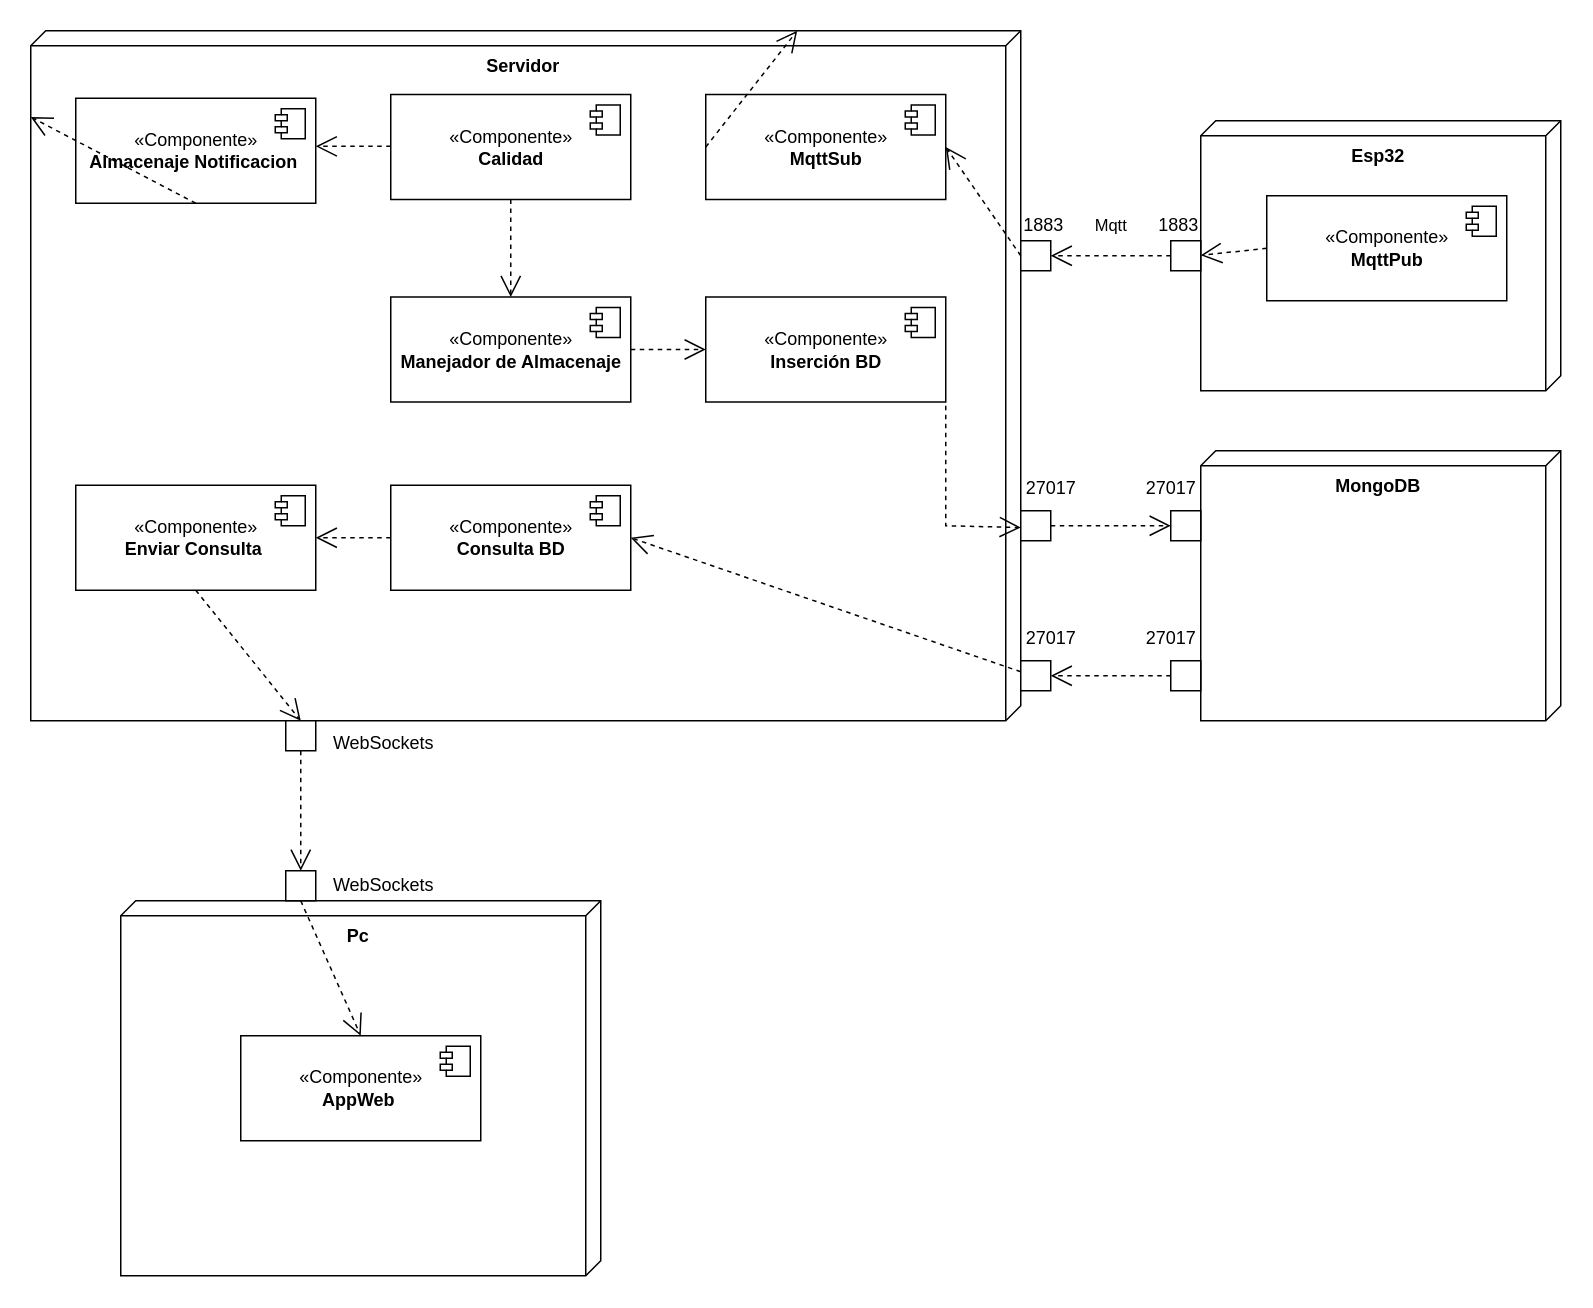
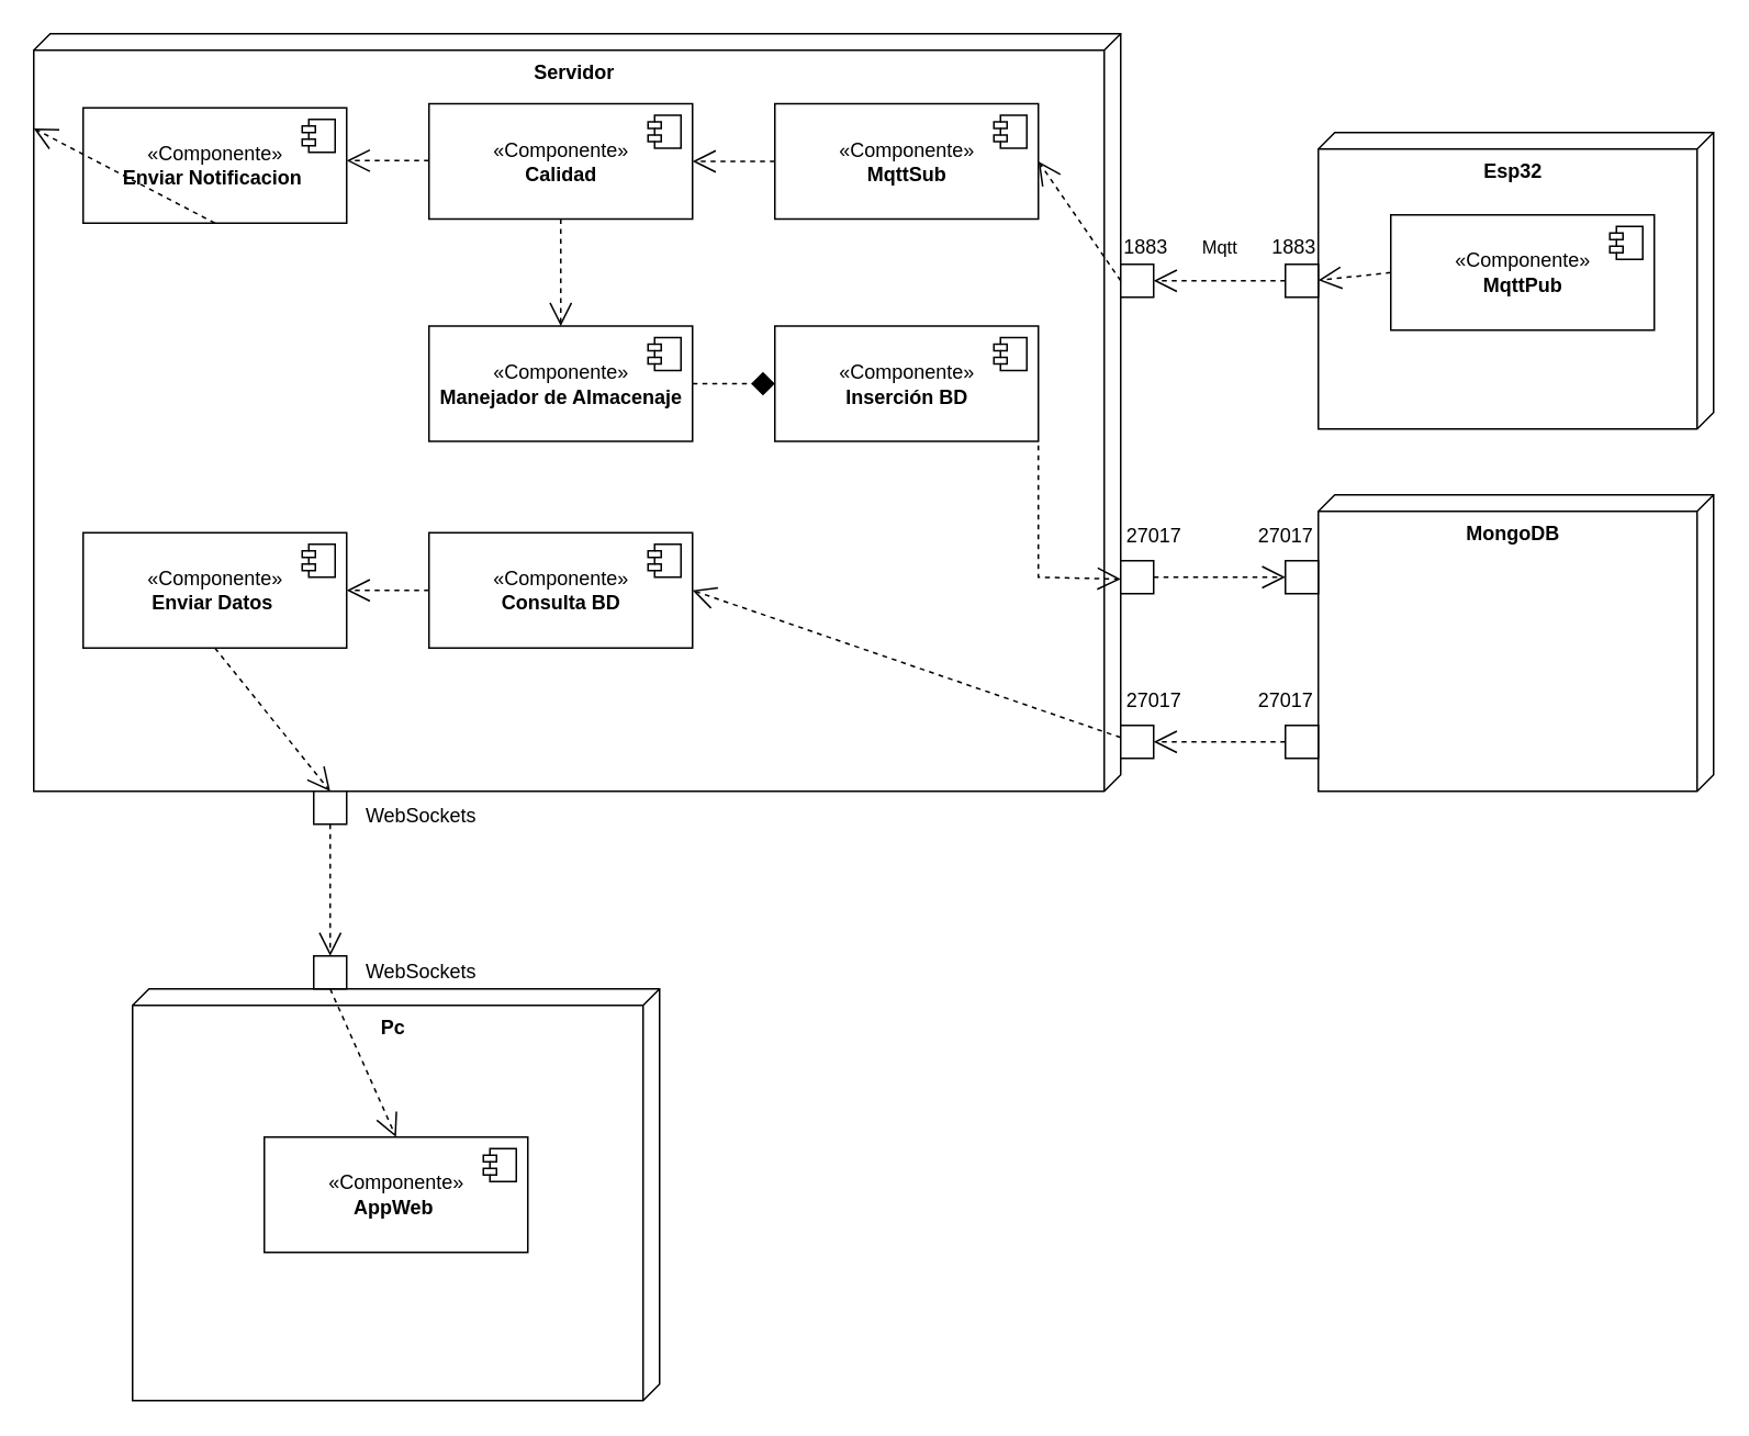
  <mxCell id="0" />
  <mxCell id="1" parent="0" />
  <mxCell id="2" value="&lt;b&gt;Servidor&lt;/b&gt;" style="verticalAlign=top;align=center;shape=cube;size=10;direction=south;fontStyle=0;html=1;boundedLbl=1;spacingLeft=5;" vertex="1" parent="1"><mxGeometry x="20" y="20" width="660" height="460" as="geometry" /></mxCell>
  <mxCell id="3" value="&lt;div style=&quot;&quot;&gt;&lt;b style=&quot;background-color: initial;&quot;&gt;Esp32&lt;/b&gt;&lt;/div&gt;" style="verticalAlign=top;align=center;shape=cube;size=10;direction=south;fontStyle=0;html=1;boundedLbl=1;spacingLeft=5;" vertex="1" parent="1"><mxGeometry x="800" y="80" width="240" height="180" as="geometry" /></mxCell>
  <mxCell id="4" value="" style="whiteSpace=wrap;html=1;aspect=fixed;" vertex="1" parent="1"><mxGeometry x="780" y="160" width="20" height="20" as="geometry" /></mxCell>
  <mxCell id="5" value="Mqtt" style="endArrow=open;endSize=12;dashed=1;html=1;rounded=0;entryX=1;entryY=0.5;entryDx=0;entryDy=0;exitX=0;exitY=0.5;exitDx=0;exitDy=0;" edge="1" parent="1" source="4" target="6"><mxGeometry y="-20" width="160" relative="1" as="geometry"><mxPoint x="730" y="30" as="sourcePoint" /><mxPoint x="890" y="30" as="targetPoint" /><mxPoint as="offset" /></mxGeometry></mxCell>
  <mxCell id="6" value="" style="whiteSpace=wrap;html=1;aspect=fixed;" vertex="1" parent="1"><mxGeometry x="680" y="160" width="20" height="20" as="geometry" /></mxCell>
  <mxCell id="7" value="1883" style="text;html=1;align=center;verticalAlign=middle;resizable=0;points=[];autosize=1;strokeColor=none;fillColor=none;" vertex="1" parent="1"><mxGeometry x="760" y="135" width="50" height="30" as="geometry" /></mxCell>
  <mxCell id="8" value="1883" style="text;html=1;align=center;verticalAlign=middle;resizable=0;points=[];autosize=1;strokeColor=none;fillColor=none;" vertex="1" parent="1"><mxGeometry x="670" y="135" width="50" height="30" as="geometry" /></mxCell>
  <mxCell id="9" value="" style="endArrow=open;endSize=12;dashed=1;html=1;rounded=0;entryX=1;entryY=0.5;entryDx=0;entryDy=0;exitX=0;exitY=0.5;exitDx=0;exitDy=0;" edge="1" parent="1" source="10"><mxGeometry x="-0.099" y="-20" width="160" relative="1" as="geometry"><mxPoint x="850" y="150" as="sourcePoint" /><mxPoint x="800" y="169.75" as="targetPoint" /><mxPoint as="offset" /></mxGeometry></mxCell>
  <mxCell id="10" value="«Componente»&lt;br&gt;&lt;b&gt;MqttPub&lt;/b&gt;" style="html=1;dropTarget=0;" vertex="1" parent="1"><mxGeometry x="844" y="130" width="160" height="70" as="geometry" /></mxCell>
  <mxCell id="11" value="" style="shape=module;jettyWidth=8;jettyHeight=4;" vertex="1" parent="10"><mxGeometry x="1" width="20" height="20" relative="1" as="geometry"><mxPoint x="-27" y="7" as="offset" /></mxGeometry></mxCell>
  <mxCell id="12" value="«Componente»&lt;br&gt;&lt;b&gt;MqttSub&lt;/b&gt;" style="html=1;dropTarget=0;" vertex="1" parent="1"><mxGeometry x="470" y="62.5" width="160" height="70" as="geometry" /></mxCell>
  <mxCell id="13" value="" style="shape=module;jettyWidth=8;jettyHeight=4;" vertex="1" parent="12"><mxGeometry x="1" width="20" height="20" relative="1" as="geometry"><mxPoint x="-27" y="7" as="offset" /></mxGeometry></mxCell>
  <mxCell id="14" value="" style="endArrow=open;endSize=12;dashed=1;html=1;rounded=0;entryX=1;entryY=0.5;entryDx=0;entryDy=0;exitX=0;exitY=0.5;exitDx=0;exitDy=0;" edge="1" parent="1" source="6" target="12"><mxGeometry x="-0.099" y="-20" width="160" relative="1" as="geometry"><mxPoint x="644" y="175.25" as="sourcePoint" /><mxPoint x="600" y="180" as="targetPoint" /><mxPoint as="offset" /></mxGeometry></mxCell>
  <mxCell id="15" value="«Componente»&lt;br&gt;&lt;b&gt;Calidad&lt;/b&gt;" style="html=1;dropTarget=0;" vertex="1" parent="1"><mxGeometry x="260" y="62.5" width="160" height="70" as="geometry" /></mxCell>
  <mxCell id="16" value="" style="shape=module;jettyWidth=8;jettyHeight=4;" vertex="1" parent="15"><mxGeometry x="1" width="20" height="20" relative="1" as="geometry"><mxPoint x="-27" y="7" as="offset" /></mxGeometry></mxCell>
  <mxCell id="17" value="«Componente»&lt;br&gt;&lt;b&gt;Manejador de Almacenaje&lt;/b&gt;" style="html=1;dropTarget=0;" vertex="1" parent="1"><mxGeometry x="260" y="197.5" width="160" height="70" as="geometry" /></mxCell>
  <mxCell id="18" value="" style="shape=module;jettyWidth=8;jettyHeight=4;" vertex="1" parent="17"><mxGeometry x="1" width="20" height="20" relative="1" as="geometry"><mxPoint x="-27" y="7" as="offset" /></mxGeometry></mxCell>
  <mxCell id="19" value="«Componente»&lt;br&gt;&lt;b&gt;Inserción BD&lt;/b&gt;" style="html=1;dropTarget=0;" vertex="1" parent="1"><mxGeometry x="470" y="197.5" width="160" height="70" as="geometry" /></mxCell>
  <mxCell id="20" value="" style="shape=module;jettyWidth=8;jettyHeight=4;" vertex="1" parent="19"><mxGeometry x="1" width="20" height="20" relative="1" as="geometry"><mxPoint x="-27" y="7" as="offset" /></mxGeometry></mxCell>
- <mxCell id="21" value="" style="endArrow=open;endSize=12;dashed=1;html=1;rounded=0;exitX=0;exitY=0.5;exitDx=0;exitDy=0;" edge="1" parent="1" source="12" target="2"><mxGeometry x="-0.099" y="-20" width="160" relative="1" as="geometry"><mxPoint x="480" y="180" as="sourcePoint" /><mxPoint x="430" y="110" as="targetPoint" /><mxPoint as="offset" /></mxGeometry></mxCell>
- <mxCell id="22" value="" style="endArrow=open;endSize=12;dashed=1;html=1;rounded=0;entryX=0;entryY=0.5;entryDx=0;entryDy=0;exitX=1;exitY=0.5;exitDx=0;exitDy=0;" edge="1" parent="1" source="17" target="19"><mxGeometry x="-0.099" y="-20" width="160" relative="1" as="geometry"><mxPoint x="480" y="110" as="sourcePoint" /><mxPoint x="430" y="110" as="targetPoint" /><mxPoint as="offset" /></mxGeometry></mxCell>
+ <mxCell id="21" value="" style="endArrow=open;endSize=12;dashed=1;html=1;rounded=0;entryX=1;entryY=0.5;entryDx=0;entryDy=0;exitX=0;exitY=0.5;exitDx=0;exitDy=0;" edge="1" parent="1" source="12" target="15"><mxGeometry x="-0.099" y="-20" width="160" relative="1" as="geometry"><mxPoint x="480" y="180" as="sourcePoint" /><mxPoint x="430" y="110" as="targetPoint" /><mxPoint as="offset" /></mxGeometry></mxCell>
+ <mxCell id="22" value="" style="endArrow=diamond;endSize=12;dashed=1;html=1;rounded=0;entryX=0;entryY=0.5;entryDx=0;entryDy=0;exitX=1;exitY=0.5;exitDx=0;exitDy=0;" edge="1" parent="1" source="17" target="19"><mxGeometry x="-0.099" y="-20" width="160" relative="1" as="geometry"><mxPoint x="480" y="110" as="sourcePoint" /><mxPoint x="430" y="110" as="targetPoint" /><mxPoint as="offset" /></mxGeometry></mxCell>
  <mxCell id="23" value="" style="endArrow=open;endSize=12;dashed=1;html=1;rounded=0;entryX=0.5;entryY=0;entryDx=0;entryDy=0;exitX=0.5;exitY=1;exitDx=0;exitDy=0;" edge="1" parent="1" source="15" target="17"><mxGeometry x="-0.099" y="-20" width="160" relative="1" as="geometry"><mxPoint x="480" y="110" as="sourcePoint" /><mxPoint x="430" y="110" as="targetPoint" /><mxPoint as="offset" /></mxGeometry></mxCell>
  <mxCell id="24" value="«Componente»&lt;br&gt;&lt;b&gt;Consulta BD&lt;/b&gt;" style="html=1;dropTarget=0;" vertex="1" parent="1"><mxGeometry x="260" y="323" width="160" height="70" as="geometry" /></mxCell>
  <mxCell id="25" value="" style="shape=module;jettyWidth=8;jettyHeight=4;" vertex="1" parent="24"><mxGeometry x="1" width="20" height="20" relative="1" as="geometry"><mxPoint x="-27" y="7" as="offset" /></mxGeometry></mxCell>
- <mxCell id="26" value="«Componente»&lt;br&gt;&lt;b&gt;Enviar Consulta&amp;nbsp;&lt;/b&gt;" style="html=1;dropTarget=0;" vertex="1" parent="1"><mxGeometry x="50" y="323" width="160" height="70" as="geometry" /></mxCell>
+ <mxCell id="26" value="«Componente»&lt;br&gt;&lt;b&gt;Enviar Datos&amp;nbsp;&lt;/b&gt;" style="html=1;dropTarget=0;" vertex="1" parent="1"><mxGeometry x="50" y="323" width="160" height="70" as="geometry" /></mxCell>
  <mxCell id="27" value="" style="shape=module;jettyWidth=8;jettyHeight=4;" vertex="1" parent="26"><mxGeometry x="1" width="20" height="20" relative="1" as="geometry"><mxPoint x="-27" y="7" as="offset" /></mxGeometry></mxCell>
- <mxCell id="28" value="«Componente»&lt;br&gt;&lt;b&gt;Almacenaje Notificacion&amp;nbsp;&lt;/b&gt;" style="html=1;dropTarget=0;" vertex="1" parent="1"><mxGeometry x="50" y="65" width="160" height="70" as="geometry" /></mxCell>
+ <mxCell id="28" value="«Componente»&lt;br&gt;&lt;b&gt;Enviar Notificacion&amp;nbsp;&lt;/b&gt;" style="html=1;dropTarget=0;" vertex="1" parent="1"><mxGeometry x="50" y="65" width="160" height="70" as="geometry" /></mxCell>
  <mxCell id="29" value="" style="shape=module;jettyWidth=8;jettyHeight=4;" vertex="1" parent="28"><mxGeometry x="1" width="20" height="20" relative="1" as="geometry"><mxPoint x="-27" y="7" as="offset" /></mxGeometry></mxCell>
  <mxCell id="30" value="" style="endArrow=open;endSize=12;dashed=1;html=1;rounded=0;entryX=1;entryY=0.5;entryDx=0;entryDy=0;exitX=0;exitY=0.5;exitDx=0;exitDy=0;" edge="1" parent="1"><mxGeometry x="-0.099" y="-20" width="160" relative="1" as="geometry"><mxPoint x="260" y="97.07" as="sourcePoint" /><mxPoint x="210" y="97.07" as="targetPoint" /><mxPoint as="offset" /></mxGeometry></mxCell>
  <mxCell id="31" value="" style="endArrow=open;endSize=12;dashed=1;html=1;rounded=0;exitX=0;exitY=0.5;exitDx=0;exitDy=0;" edge="1" parent="1" source="24"><mxGeometry x="-0.099" y="-20" width="160" relative="1" as="geometry"><mxPoint x="250" y="358" as="sourcePoint" /><mxPoint x="210" y="358" as="targetPoint" /><mxPoint as="offset" /></mxGeometry></mxCell>
  <mxCell id="32" value="" style="whiteSpace=wrap;html=1;aspect=fixed;" vertex="1" parent="1"><mxGeometry x="680" y="440" width="20" height="20" as="geometry" /></mxCell>
  <mxCell id="33" value="27017" style="text;html=1;align=center;verticalAlign=middle;resizable=0;points=[];autosize=1;strokeColor=none;fillColor=none;" vertex="1" parent="1"><mxGeometry x="670" y="410" width="60" height="30" as="geometry" /></mxCell>
  <mxCell id="34" value="&lt;div style=&quot;&quot;&gt;&lt;b&gt;MongoDB&lt;/b&gt;&lt;/div&gt;" style="verticalAlign=top;align=center;shape=cube;size=10;direction=south;fontStyle=0;html=1;boundedLbl=1;spacingLeft=5;" vertex="1" parent="1"><mxGeometry x="800" y="300" width="240" height="180" as="geometry" /></mxCell>
  <mxCell id="35" value="" style="whiteSpace=wrap;html=1;aspect=fixed;" vertex="1" parent="1"><mxGeometry x="780" y="440" width="20" height="20" as="geometry" /></mxCell>
  <mxCell id="36" value="27017" style="text;html=1;align=center;verticalAlign=middle;resizable=0;points=[];autosize=1;strokeColor=none;fillColor=none;" vertex="1" parent="1"><mxGeometry x="750" y="410" width="60" height="30" as="geometry" /></mxCell>
  <mxCell id="37" value="" style="endArrow=open;endSize=12;dashed=1;html=1;rounded=0;entryX=1;entryY=0.5;entryDx=0;entryDy=0;exitX=0;exitY=0.5;exitDx=0;exitDy=0;" edge="1" parent="1" source="35" target="32"><mxGeometry y="-20" width="160" relative="1" as="geometry"><mxPoint x="750" y="405" as="sourcePoint" /><mxPoint x="700" y="404.64" as="targetPoint" /><mxPoint as="offset" /></mxGeometry></mxCell>
  <mxCell id="38" value="" style="whiteSpace=wrap;html=1;aspect=fixed;" vertex="1" parent="1"><mxGeometry x="680" y="340" width="20" height="20" as="geometry" /></mxCell>
  <mxCell id="39" value="" style="whiteSpace=wrap;html=1;aspect=fixed;" vertex="1" parent="1"><mxGeometry x="780" y="340" width="20" height="20" as="geometry" /></mxCell>
  <mxCell id="40" value="" style="endArrow=open;endSize=12;dashed=1;html=1;rounded=0;exitX=1;exitY=0.5;exitDx=0;exitDy=0;entryX=0;entryY=0.5;entryDx=0;entryDy=0;" edge="1" source="38" target="39" parent="1"><mxGeometry y="-20" width="160" relative="1" as="geometry"><mxPoint x="750" y="305" as="sourcePoint" /><mxPoint x="760" y="360" as="targetPoint" /><mxPoint as="offset" /></mxGeometry></mxCell>
  <mxCell id="41" value="27017" style="text;html=1;align=center;verticalAlign=middle;resizable=0;points=[];autosize=1;strokeColor=none;fillColor=none;" vertex="1" parent="1"><mxGeometry x="670" y="310" width="60" height="30" as="geometry" /></mxCell>
  <mxCell id="42" value="27017" style="text;html=1;align=center;verticalAlign=middle;resizable=0;points=[];autosize=1;strokeColor=none;fillColor=none;" vertex="1" parent="1"><mxGeometry x="750" y="310" width="60" height="30" as="geometry" /></mxCell>
  <mxCell id="43" value="" style="endArrow=open;endSize=12;dashed=1;html=1;rounded=0;entryX=0.72;entryY=0;entryDx=0;entryDy=0;entryPerimeter=0;" edge="1" parent="1" target="2"><mxGeometry y="-20" width="160" relative="1" as="geometry"><mxPoint x="630" y="270" as="sourcePoint" /><mxPoint x="660" y="324.74" as="targetPoint" /><Array as="points"><mxPoint x="630" y="350" /></Array><mxPoint as="offset" /></mxGeometry></mxCell>
  <mxCell id="44" value="" style="endArrow=open;endSize=12;dashed=1;html=1;rounded=0;entryX=1;entryY=0.5;entryDx=0;entryDy=0;exitX=0.929;exitY=0;exitDx=0;exitDy=0;exitPerimeter=0;" edge="1" parent="1" source="2" target="24"><mxGeometry y="-20" width="160" relative="1" as="geometry"><mxPoint x="665" y="439.49" as="sourcePoint" /><mxPoint x="585" y="439.49" as="targetPoint" /><mxPoint as="offset" /></mxGeometry></mxCell>
  <mxCell id="45" value="" style="whiteSpace=wrap;html=1;aspect=fixed;" vertex="1" parent="1"><mxGeometry x="190" y="480" width="20" height="20" as="geometry" /></mxCell>
  <mxCell id="46" value="WebSockets" style="text;html=1;align=center;verticalAlign=middle;resizable=0;points=[];autosize=1;strokeColor=none;fillColor=none;" vertex="1" parent="1"><mxGeometry x="210" y="480" width="90" height="30" as="geometry" /></mxCell>
  <mxCell id="47" value="&lt;div style=&quot;&quot;&gt;&lt;b&gt;Pc&lt;/b&gt;&lt;/div&gt;" style="verticalAlign=top;align=center;shape=cube;size=10;direction=south;fontStyle=0;html=1;boundedLbl=1;spacingLeft=5;" vertex="1" parent="1"><mxGeometry y="600" width="320" height="250" as="geometry" x="80" /></mxCell>
  <mxCell id="48" value="«Componente»&lt;br&gt;&lt;b&gt;AppWeb&amp;nbsp;&lt;/b&gt;" style="html=1;dropTarget=0;" vertex="1" parent="1"><mxGeometry x="160" y="690" width="160" height="70" as="geometry" /></mxCell>
  <mxCell id="49" value="" style="shape=module;jettyWidth=8;jettyHeight=4;" vertex="1" parent="48"><mxGeometry x="1" width="20" height="20" relative="1" as="geometry"><mxPoint x="-27" y="7" as="offset" /></mxGeometry></mxCell>
  <mxCell id="50" value="" style="whiteSpace=wrap;html=1;aspect=fixed;" vertex="1" parent="1"><mxGeometry x="190" y="580" width="20" height="20" as="geometry" /></mxCell>
  <mxCell id="51" value="WebSockets" style="text;html=1;align=center;verticalAlign=middle;resizable=0;points=[];autosize=1;strokeColor=none;fillColor=none;" vertex="1" parent="1"><mxGeometry x="210" y="575" width="90" height="30" as="geometry" /></mxCell>
  <mxCell id="52" value="" style="endArrow=open;endSize=12;dashed=1;html=1;rounded=0;exitX=0.5;exitY=1;exitDx=0;exitDy=0;entryX=0.5;entryY=0;entryDx=0;entryDy=0;" edge="1" parent="1" source="45" target="50"><mxGeometry x="-0.099" y="-20" width="160" relative="1" as="geometry"><mxPoint x="270" y="368" as="sourcePoint" /><mxPoint x="220" y="368" as="targetPoint" /><mxPoint as="offset" /></mxGeometry></mxCell>
  <mxCell id="53" value="" style="endArrow=open;endSize=12;dashed=1;html=1;rounded=0;exitX=0.5;exitY=1;exitDx=0;exitDy=0;entryX=0.5;entryY=0;entryDx=0;entryDy=0;" edge="1" parent="1" source="26" target="45"><mxGeometry x="-0.099" y="-20" width="160" relative="1" as="geometry"><mxPoint x="270" y="368" as="sourcePoint" /><mxPoint x="220" y="368" as="targetPoint" /><mxPoint as="offset" /></mxGeometry></mxCell>
  <mxCell id="54" value="" style="endArrow=open;endSize=12;dashed=1;html=1;rounded=0;exitX=0.5;exitY=1;exitDx=0;exitDy=0;" edge="1" parent="1" source="28" target="2"><mxGeometry x="-0.099" y="-20" width="160" relative="1" as="geometry"><mxPoint x="270" y="107.07" as="sourcePoint" /><mxPoint x="220" y="107.07" as="targetPoint" /><mxPoint as="offset" /></mxGeometry></mxCell>
  <mxCell id="55" value="" style="endArrow=open;endSize=12;dashed=1;html=1;rounded=0;exitX=0.5;exitY=1;exitDx=0;exitDy=0;entryX=0.5;entryY=0;entryDx=0;entryDy=0;" edge="1" parent="1" source="50" target="48"><mxGeometry x="-0.099" y="-20" width="160" relative="1" as="geometry"><mxPoint x="209" y="605" as="sourcePoint" /><mxPoint x="209" y="685" as="targetPoint" /><mxPoint as="offset" /></mxGeometry></mxCell>
